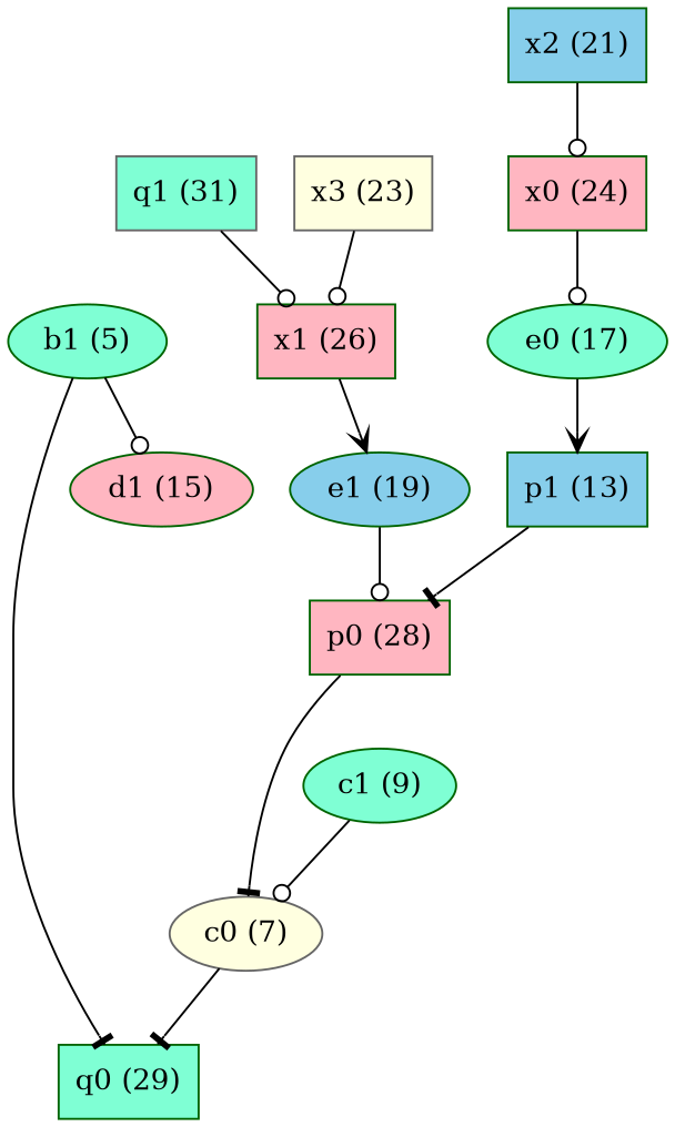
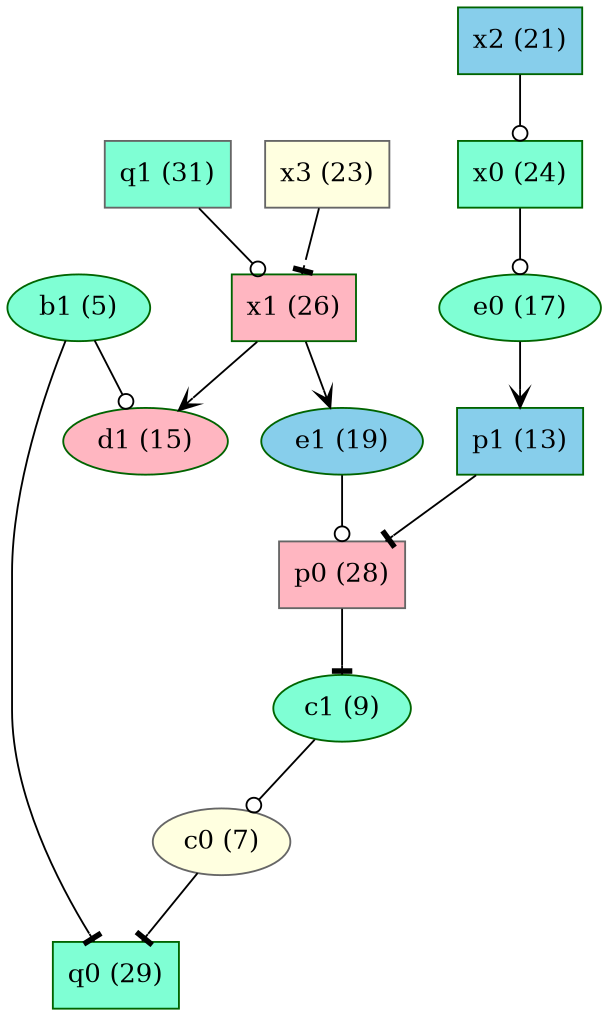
  digraph {
    node [color=darkgreen fillcolor=aquamarine style=filled shape=polygon]
    edge [arrowhead=odot]
    b1 [label="\N (5)" shape=""]
    q0 [label="\N (29)"]
    d1 [fillcolor=lightpink label="\N (15)" shape=""]
    c0 [color=gray40 fillcolor=lightyellow label="\N (7)" shape=""]
    c1 [label="\N (9)" shape=""]
    e0 [label="\N (17)" shape=""]
    p1 [fillcolor=skyblue label="\N (13)"]
-   p0 [fillcolor=lightpink label="\N (28)"]
+   p0 [color=gray40 fillcolor=lightpink label="\N (28)"]
    e1 [fillcolor=skyblue label="\N (19)" shape=""]
-   x0 [fillcolor=lightpink label="\N (24)"]
+   x0 [label="\N (24)"]
    x2 [fillcolor=skyblue label="\N (21)"]
    q1 [color=gray40 label="\N (31)"]
    x1 [fillcolor=lightpink label="\N (26)"]
    x3 [color=gray40 fillcolor=lightyellow label="\N (23)"]
    b1 -> q0 [arrowhead=tee]
    b1 -> d1
    c0 -> q0 [arrowhead=tee]
    c1 -> c0
    e0 -> p1 [arrowhead=vee]
    p1 -> p0 [arrowhead=tee]
-   p0 -> c0 [arrowhead=tee]
+   p0 -> c1 [arrowhead=tee]
    e1 -> p0
    x0 -> e0
    x2 -> x0
    q1 -> x1
+   x1 -> d1 [arrowhead=vee]
    x1 -> e1 [arrowhead=vee]
-   x3 -> x1
+   x3 -> x1 [arrowhead=tee]
  }
